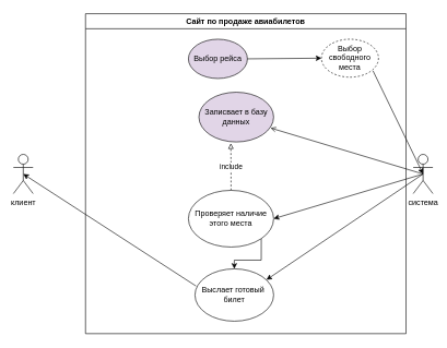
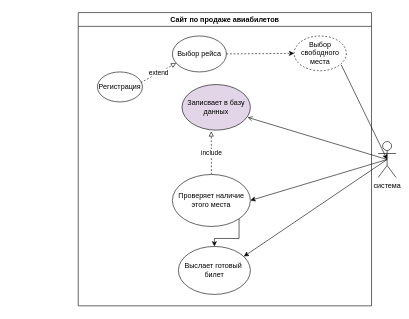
  <mxCell id="0" />
  <mxCell id="1" parent="0" />
  <mxCell id="2" value="Сайт по продаже авиабилетов" style="swimlane;" parent="1" vertex="1"><mxGeometry x="130" width="489" height="489" as="geometry" y="20" /></mxCell>
+ <mxCell id="3" value="Регистрация" style="ellipse;whiteSpace=wrap;html=1;" parent="2" vertex="1"><mxGeometry x="32" y="99" width="75" height="50" as="geometry" /></mxCell>
  <mxCell id="4" value="include" style="edgeStyle=orthogonalEdgeStyle;rounded=0;orthogonalLoop=1;jettySize=auto;html=1;entryX=0.427;entryY=1.027;entryDx=0;entryDy=0;entryPerimeter=0;endArrow=block;endFill=0;dashed=1;" parent="2" source="6" target="7" edge="1"><mxGeometry relative="1" as="geometry" /></mxCell>
  <mxCell id="5" style="edgeStyle=orthogonalEdgeStyle;rounded=0;orthogonalLoop=1;jettySize=auto;html=1;exitX=1;exitY=1;exitDx=0;exitDy=0;" edge="1" parent="2" source="6" target="8"><mxGeometry relative="1" as="geometry" /></mxCell>
  <mxCell id="6" value="Проверяет наличие этого места" style="ellipse;whiteSpace=wrap;html=1;" parent="2" vertex="1"><mxGeometry x="157" y="270" width="130" height="86.67" as="geometry" /></mxCell>
  <mxCell id="7" value="Записвает в базу данных" style="ellipse;whiteSpace=wrap;html=1;fillColor=#e1d5e7;" parent="2" vertex="1"><mxGeometry x="173" y="120" width="114" height="76" as="geometry" /></mxCell>
  <mxCell id="8" value="Выслает готовый&amp;nbsp;&lt;br&gt;билет" style="ellipse;whiteSpace=wrap;html=1;" parent="2" vertex="1"><mxGeometry x="167" y="390" width="120" height="80" as="geometry" /></mxCell>
- <mxCell id="9" value="Выбор рейса&lt;br&gt;" style="ellipse;whiteSpace=wrap;html=1;fillColor=#e1d5e7;" parent="2" vertex="1"><mxGeometry x="157" y="39" width="90" height="60" as="geometry" /></mxCell>
+ <mxCell id="9" value="Выбор рейса&lt;br&gt;" style="ellipse;whiteSpace=wrap;html=1;" parent="2" vertex="1"><mxGeometry x="157" y="39" width="90" height="60" as="geometry" /></mxCell>
+ <mxCell id="10" value="extend" style="endArrow=block;html=1;rounded=0;exitX=0.963;exitY=0.355;exitDx=0;exitDy=0;exitPerimeter=0;entryX=0.069;entryY=0.756;entryDx=0;entryDy=0;entryPerimeter=0;dashed=1;endFill=0;" parent="2" source="3" target="9" edge="1"><mxGeometry width="50" height="50" relative="1" as="geometry"><mxPoint x="181" y="150" as="sourcePoint" /><mxPoint x="231" y="100" as="targetPoint" /></mxGeometry></mxCell>
  <mxCell id="11" value="Выбор свободного&lt;br&gt;места" style="ellipse;whiteSpace=wrap;html=1;dashed=1;" parent="2" vertex="1"><mxGeometry x="360" y="39" width="87" height="58" as="geometry" /></mxCell>
- <mxCell id="12" value="" style="endArrow=classic;html=1;rounded=0;exitX=1;exitY=0.5;exitDx=0;exitDy=0;entryX=0;entryY=0.5;entryDx=0;entryDy=0;" parent="2" source="9" target="11" edge="1"><mxGeometry width="50" height="50" relative="1" as="geometry"><mxPoint x="311" y="130" as="sourcePoint" /><mxPoint x="361" y="80" as="targetPoint" /></mxGeometry></mxCell>
- <mxCell id="13" value="клиент" style="shape=umlActor;verticalLabelPosition=bottom;verticalAlign=top;html=1;outlineConnect=0;" parent="1" vertex="1"><mxGeometry x="20" y="235" width="30" height="60" as="geometry" /></mxCell>
+ <mxCell id="12" value="" style="endArrow=classic;html=1;rounded=0;exitX=1;exitY=0.5;exitDx=0;exitDy=0;entryX=0;entryY=0.5;entryDx=0;entryDy=0;dashed=1;" parent="2" source="9" target="11" edge="1"><mxGeometry width="50" height="50" relative="1" as="geometry"><mxPoint x="311" y="130" as="sourcePoint" /><mxPoint x="361" y="80" as="targetPoint" /></mxGeometry></mxCell>
  <mxCell id="14" value="система&lt;br&gt;" style="shape=umlActor;verticalLabelPosition=bottom;verticalAlign=top;html=1;outlineConnect=0;" parent="1" vertex="1"><mxGeometry x="630" y="235" width="30" height="60" as="geometry" /></mxCell>
  <mxCell id="15" value="" style="endArrow=classic;html=1;rounded=0;exitX=0.5;exitY=0.5;exitDx=0;exitDy=0;exitPerimeter=0;entryX=1;entryY=0.5;entryDx=0;entryDy=0;" parent="1" source="14" target="6" edge="1"><mxGeometry width="50" height="50" relative="1" as="geometry"><mxPoint x="420" y="310" as="sourcePoint" /><mxPoint x="470" y="260" as="targetPoint" /></mxGeometry></mxCell>
  <mxCell id="16" value="" style="endArrow=open;html=1;rounded=0;entryX=0.959;entryY=0.72;entryDx=0;entryDy=0;entryPerimeter=0;exitX=0.5;exitY=0.5;exitDx=0;exitDy=0;exitPerimeter=0;endFill=1;" parent="1" source="14" target="7" edge="1"><mxGeometry width="50" height="50" relative="1" as="geometry"><mxPoint x="400" y="250" as="sourcePoint" /><mxPoint x="450" y="200" as="targetPoint" /></mxGeometry></mxCell>
  <mxCell id="17" value="" style="endArrow=classic;html=1;rounded=0;exitX=0.5;exitY=0.5;exitDx=0;exitDy=0;exitPerimeter=0;entryX=0.909;entryY=0.209;entryDx=0;entryDy=0;entryPerimeter=0;" parent="1" source="14" target="8" edge="1"><mxGeometry width="50" height="50" relative="1" as="geometry"><mxPoint x="420" y="320" as="sourcePoint" /><mxPoint x="470" y="270" as="targetPoint" /></mxGeometry></mxCell>
- <mxCell id="18" value="" style="endArrow=classic;html=1;rounded=0;exitX=0.014;exitY=0.329;exitDx=0;exitDy=0;exitPerimeter=0;entryX=0.5;entryY=0.5;entryDx=0;entryDy=0;entryPerimeter=0;" parent="1" source="8" target="13" edge="1"><mxGeometry width="50" height="50" relative="1" as="geometry"><mxPoint x="280" y="330" as="sourcePoint" /><mxPoint x="330" y="280" as="targetPoint" /></mxGeometry></mxCell>
  <mxCell id="19" value="" style="endArrow=classic;html=1;rounded=0;exitX=0.903;exitY=0.831;exitDx=0;exitDy=0;exitPerimeter=0;entryX=0.5;entryY=0.5;entryDx=0;entryDy=0;entryPerimeter=0;" parent="1" source="11" target="14" edge="1"><mxGeometry width="50" height="50" relative="1" as="geometry"><mxPoint x="570" y="180" as="sourcePoint" /><mxPoint x="620" y="130" as="targetPoint" /></mxGeometry></mxCell>
